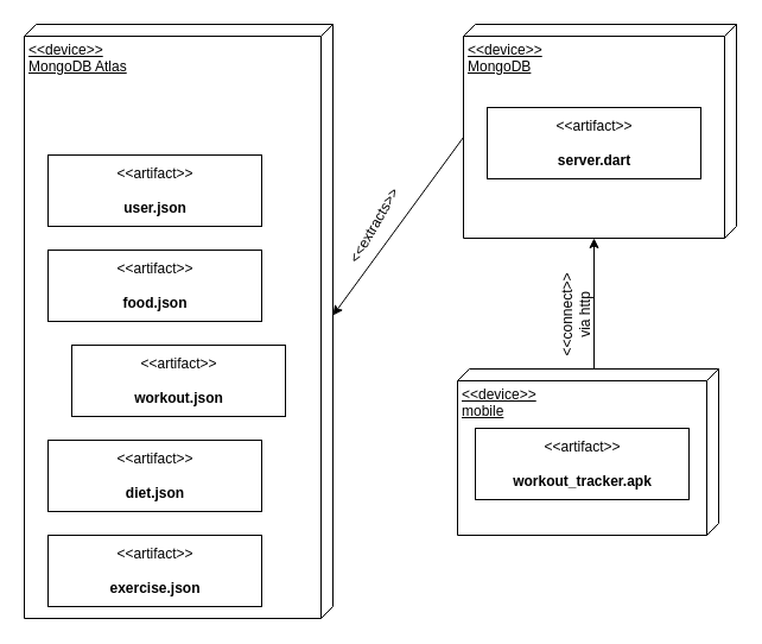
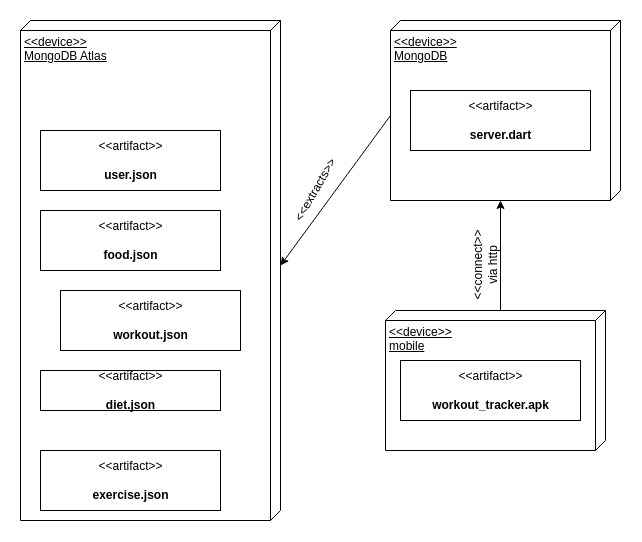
  <mxCell id="0" />
  <mxCell id="1" parent="0" />
  <mxCell id="2" value="&lt;div style=&quot;text-align: justify&quot;&gt;&amp;lt;&amp;lt;device&amp;gt;&amp;gt;&lt;/div&gt;&lt;div style=&quot;text-align: justify&quot;&gt;MongoDB Atlas&lt;/div&gt;&lt;div style=&quot;text-align: justify&quot;&gt;&lt;br&gt;&lt;/div&gt;&lt;div style=&quot;text-align: justify&quot;&gt;&lt;br&gt;&lt;/div&gt;&lt;div style=&quot;text-align: justify&quot;&gt;&lt;/div&gt;" style="verticalAlign=top;align=left;spacingTop=8;spacingLeft=2;spacingRight=12;shape=cube;size=10;direction=south;fontStyle=4;html=1;" vertex="1" parent="1"><mxGeometry x="20" y="20" width="260" height="500" as="geometry" /></mxCell>
  <mxCell id="3" value="&amp;lt;&amp;lt;artifact&amp;gt;&amp;gt;&lt;br&gt;&lt;br&gt;&lt;b&gt;user.json&lt;/b&gt;" style="text;html=1;align=center;verticalAlign=middle;dashed=0;fillColor=#ffffff;strokeColor=#000000;" vertex="1" parent="1"><mxGeometry x="40" y="130" width="180" height="60" as="geometry" /></mxCell>
  <mxCell id="4" value="&amp;lt;&amp;lt;artifact&amp;gt;&amp;gt;&lt;br&gt;&lt;br&gt;&lt;b&gt;food.json&lt;/b&gt;" style="text;html=1;align=center;verticalAlign=middle;dashed=0;fillColor=#ffffff;strokeColor=#000000;" vertex="1" parent="1"><mxGeometry x="40" y="210" width="180" height="60" as="geometry" /></mxCell>
  <mxCell id="5" value="&amp;lt;&amp;lt;artifact&amp;gt;&amp;gt;&lt;br&gt;&lt;br&gt;&lt;b&gt;workout.json&lt;/b&gt;" style="text;html=1;align=center;verticalAlign=middle;dashed=0;fillColor=#ffffff;strokeColor=#000000;" vertex="1" parent="1"><mxGeometry x="60" y="290" width="180" height="60" as="geometry" /></mxCell>
- <mxCell id="6" value="&amp;lt;&amp;lt;artifact&amp;gt;&amp;gt;&lt;br&gt;&lt;br&gt;&lt;b&gt;diet.json&lt;/b&gt;" style="text;html=1;align=center;verticalAlign=middle;dashed=0;fillColor=#ffffff;strokeColor=#000000;" vertex="1" parent="1"><mxGeometry x="40" y="370" width="180" height="60" as="geometry" /></mxCell>
+ <mxCell id="6" value="&amp;lt;&amp;lt;artifact&amp;gt;&amp;gt;&lt;br&gt;&lt;br&gt;&lt;b&gt;diet.json&lt;/b&gt;" style="text;html=1;align=center;verticalAlign=middle;dashed=0;fillColor=#ffffff;strokeColor=#000000;" vertex="1" parent="1"><mxGeometry x="40" y="370" width="180" height="40" as="geometry" /></mxCell>
  <mxCell id="7" value="&amp;lt;&amp;lt;artifact&amp;gt;&amp;gt;&lt;br&gt;&lt;br&gt;&lt;b&gt;exercise.json&lt;/b&gt;" style="text;html=1;align=center;verticalAlign=middle;dashed=0;fillColor=#ffffff;strokeColor=#000000;" vertex="1" parent="1"><mxGeometry x="40" y="450" width="180" height="60" as="geometry" /></mxCell>
  <mxCell id="8" value="&amp;lt;&amp;lt;device&amp;gt;&amp;gt;&lt;br&gt;MongoDB" style="verticalAlign=top;align=left;spacingTop=8;spacingLeft=2;spacingRight=12;shape=cube;size=10;direction=south;fontStyle=4;html=1;" vertex="1" parent="1"><mxGeometry x="390" y="20" width="230" height="180" as="geometry" /></mxCell>
  <mxCell id="9" value="&amp;lt;&amp;lt;artifact&amp;gt;&amp;gt;&lt;br&gt;&lt;br&gt;&lt;b&gt;server.dart&lt;/b&gt;" style="text;html=1;align=center;verticalAlign=middle;dashed=0;fillColor=#ffffff;strokeColor=#000000;" vertex="1" parent="1"><mxGeometry x="410" y="90" width="180" height="60" as="geometry" /></mxCell>
  <mxCell id="10" value="" style="endArrow=classic;html=1;exitX=0;exitY=0;exitDx=95;exitDy=230;exitPerimeter=0;entryX=0;entryY=0;entryDx=245;entryDy=0;entryPerimeter=0;" edge="1" parent="1" source="8" target="2"><mxGeometry width="50" height="50" relative="1" as="geometry"><mxPoint x="330" y="390" as="sourcePoint" /><mxPoint x="380" y="340" as="targetPoint" /></mxGeometry></mxCell>
  <mxCell id="11" value="&amp;lt;&amp;lt;extracts&amp;gt;&amp;gt;" style="text;html=1;align=center;verticalAlign=middle;resizable=0;points=[];autosize=1;rotation=-60;" vertex="1" parent="1"><mxGeometry x="270" y="180" width="90" height="20" as="geometry" /></mxCell>
  <mxCell id="12" style="edgeStyle=orthogonalEdgeStyle;rounded=0;orthogonalLoop=1;jettySize=auto;html=1;exitX=0;exitY=0;exitDx=0;exitDy=105;exitPerimeter=0;entryX=0;entryY=0;entryDx=180;entryDy=120;entryPerimeter=0;" edge="1" parent="1" source="13" target="8"><mxGeometry relative="1" as="geometry" /></mxCell>
  <mxCell id="13" value="&amp;lt;&amp;lt;device&amp;gt;&amp;gt;&lt;br&gt;mobile" style="verticalAlign=top;align=left;spacingTop=8;spacingLeft=2;spacingRight=12;shape=cube;size=10;direction=south;fontStyle=4;html=1;" vertex="1" parent="1"><mxGeometry x="385" y="310" width="220" height="140" as="geometry" /></mxCell>
  <mxCell id="14" value="&amp;lt;&amp;lt;artifact&amp;gt;&amp;gt;&lt;br&gt;&lt;br&gt;&lt;b&gt;workout_tracker.apk&lt;/b&gt;" style="text;html=1;align=center;verticalAlign=middle;dashed=0;fillColor=#ffffff;strokeColor=#000000;" vertex="1" parent="1"><mxGeometry x="400" y="360" width="180" height="60" as="geometry" /></mxCell>
  <mxCell id="15" value="&amp;lt;&amp;lt;connect&amp;gt;&amp;gt;&lt;br&gt;via http" style="text;html=1;align=center;verticalAlign=middle;resizable=0;points=[];autosize=1;rotation=-90;" vertex="1" parent="1"><mxGeometry x="440" y="250.001" width="90" height="30" as="geometry" /></mxCell>
